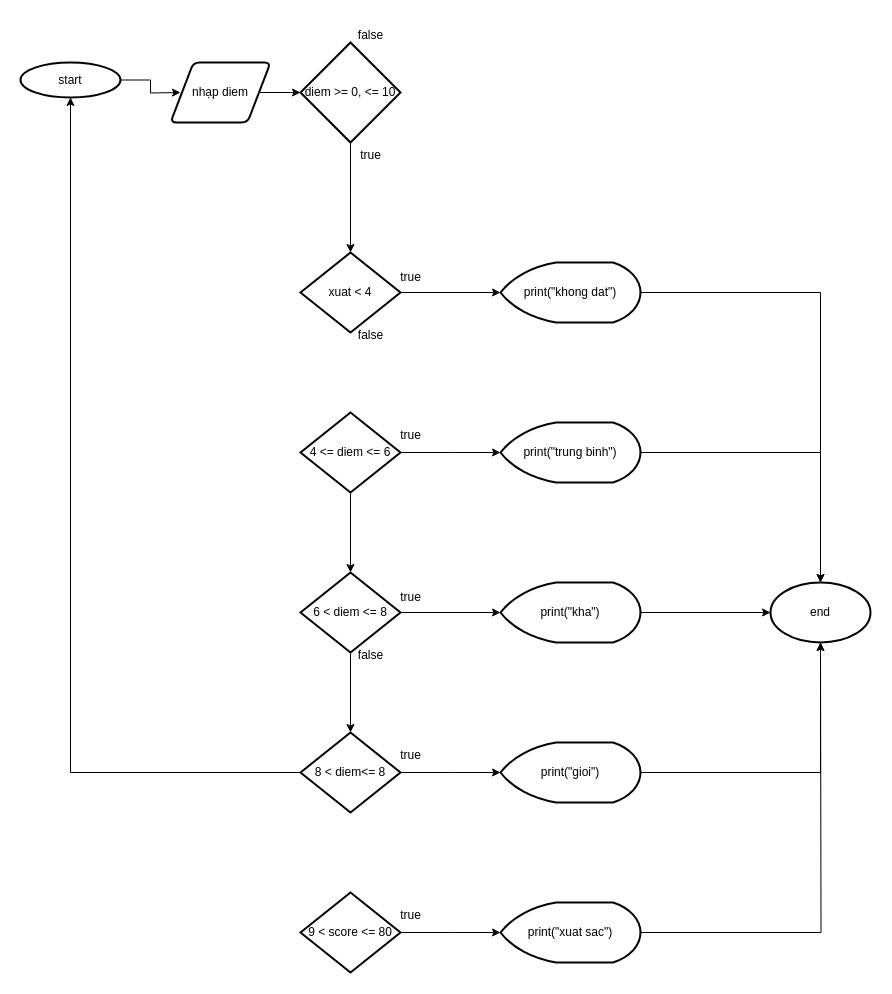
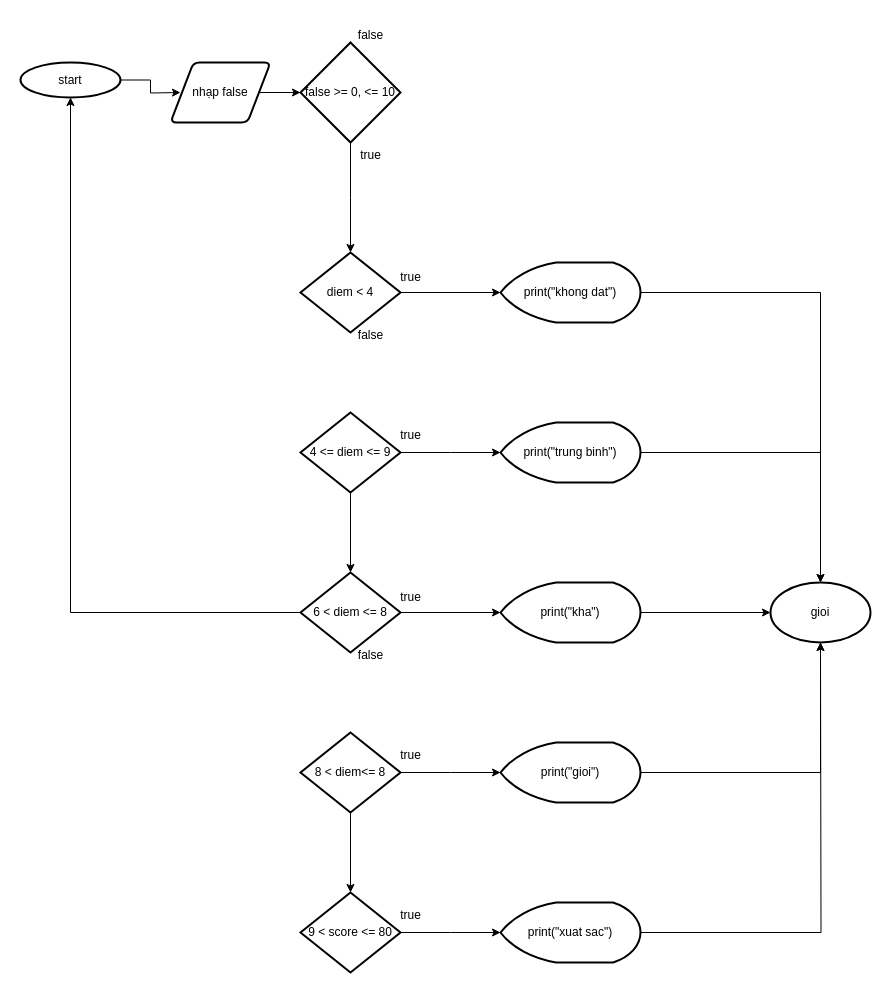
  <mxCell id="0" />
  <mxCell id="1" parent="0" />
  <mxCell id="2" style="edgeStyle=orthogonalEdgeStyle;rounded=0;orthogonalLoop=1;jettySize=auto;html=1;" parent="1" source="3" edge="1"><mxGeometry relative="1" as="geometry"><mxPoint x="180" y="92" as="targetPoint" /></mxGeometry></mxCell>
  <mxCell id="3" value="start" style="strokeWidth=2;html=1;shape=mxgraph.flowchart.start_1;whiteSpace=wrap;" parent="1" vertex="1"><mxGeometry x="20" y="62" width="100" height="35" as="geometry" /></mxCell>
  <mxCell id="4" style="edgeStyle=orthogonalEdgeStyle;rounded=0;orthogonalLoop=1;jettySize=auto;html=1;" parent="1" source="5" edge="1"><mxGeometry relative="1" as="geometry"><mxPoint x="300" y="92" as="targetPoint" /></mxGeometry></mxCell>
- <mxCell id="5" value="nhạp diem" style="shape=parallelogram;html=1;strokeWidth=2;perimeter=parallelogramPerimeter;whiteSpace=wrap;rounded=1;arcSize=12;size=0.23;" parent="1" vertex="1"><mxGeometry x="170" y="62" width="100" height="60" as="geometry" /></mxCell>
+ <mxCell id="5" value="nhạp false" style="shape=parallelogram;html=1;strokeWidth=2;perimeter=parallelogramPerimeter;whiteSpace=wrap;rounded=1;arcSize=12;size=0.23;" parent="1" vertex="1"><mxGeometry x="170" y="62" width="100" height="60" as="geometry" /></mxCell>
  <mxCell id="6" style="edgeStyle=orthogonalEdgeStyle;rounded=0;orthogonalLoop=1;jettySize=auto;html=1;" parent="1" source="7" edge="1"><mxGeometry relative="1" as="geometry"><mxPoint x="350" y="252" as="targetPoint" /></mxGeometry></mxCell>
- <mxCell id="7" value="diem &amp;gt;= 0, &amp;lt;= 10" style="strokeWidth=2;html=1;shape=mxgraph.flowchart.decision;whiteSpace=wrap;" parent="1" vertex="1"><mxGeometry x="300" y="42" width="100" height="100" as="geometry" /></mxCell>
+ <mxCell id="7" value="false &amp;gt;= 0, &amp;lt;= 10" style="strokeWidth=2;html=1;shape=mxgraph.flowchart.decision;whiteSpace=wrap;" parent="1" vertex="1"><mxGeometry x="300" y="42" width="100" height="100" as="geometry" /></mxCell>
  <mxCell id="8" value="false" style="text;html=1;align=center;verticalAlign=middle;resizable=0;points=[];autosize=1;strokeColor=none;fillColor=none;" parent="1" vertex="1"><mxGeometry x="345" y="20" width="50" height="30" as="geometry" /></mxCell>
  <mxCell id="9" value="true" style="text;html=1;align=center;verticalAlign=middle;resizable=0;points=[];autosize=1;strokeColor=none;fillColor=none;" parent="1" vertex="1"><mxGeometry x="350" y="140" width="40" height="30" as="geometry" /></mxCell>
  <mxCell id="10" style="edgeStyle=orthogonalEdgeStyle;rounded=0;orthogonalLoop=1;jettySize=auto;html=1;" parent="1" source="11" edge="1"><mxGeometry relative="1" as="geometry"><mxPoint x="500" y="292" as="targetPoint" /><Array as="points"><mxPoint x="500" y="292" /></Array></mxGeometry></mxCell>
- <mxCell id="11" value="xuat &amp;lt; 4" style="strokeWidth=2;html=1;shape=mxgraph.flowchart.decision;whiteSpace=wrap;" parent="1" vertex="1"><mxGeometry x="300" y="252" width="100" height="80" as="geometry" /></mxCell>
+ <mxCell id="11" value="diem &amp;lt; 4" style="strokeWidth=2;html=1;shape=mxgraph.flowchart.decision;whiteSpace=wrap;" parent="1" vertex="1"><mxGeometry x="300" y="252" width="100" height="80" as="geometry" /></mxCell>
  <mxCell id="12" style="edgeStyle=orthogonalEdgeStyle;rounded=0;orthogonalLoop=1;jettySize=auto;html=1;exitX=0.5;exitY=1;exitDx=0;exitDy=0;exitPerimeter=0;" parent="1" source="11" target="11" edge="1"><mxGeometry relative="1" as="geometry" /></mxCell>
  <mxCell id="13" style="edgeStyle=orthogonalEdgeStyle;rounded=0;orthogonalLoop=1;jettySize=auto;html=1;" parent="1" source="14" edge="1"><mxGeometry relative="1" as="geometry"><mxPoint x="500" y="452" as="targetPoint" /></mxGeometry></mxCell>
- <mxCell id="14" value="4 &amp;lt;= diem &amp;lt;= 6" style="strokeWidth=2;html=1;shape=mxgraph.flowchart.decision;whiteSpace=wrap;" parent="1" vertex="1"><mxGeometry x="300" y="412" width="100" height="80" as="geometry" /></mxCell>
+ <mxCell id="14" value="4 &amp;lt;= diem &amp;lt;= 9" style="strokeWidth=2;html=1;shape=mxgraph.flowchart.decision;whiteSpace=wrap;" parent="1" vertex="1"><mxGeometry x="300" y="412" width="100" height="80" as="geometry" /></mxCell>
  <mxCell id="15" value="true" style="text;html=1;align=center;verticalAlign=middle;resizable=0;points=[];autosize=1;strokeColor=none;fillColor=none;" parent="1" vertex="1"><mxGeometry x="390" y="262" width="40" height="30" as="geometry" /></mxCell>
  <mxCell id="16" value="false" style="text;html=1;align=center;verticalAlign=middle;resizable=0;points=[];autosize=1;strokeColor=none;fillColor=none;" parent="1" vertex="1"><mxGeometry x="345" y="320" width="50" height="30" as="geometry" /></mxCell>
  <mxCell id="17" value="true" style="text;html=1;align=center;verticalAlign=middle;resizable=0;points=[];autosize=1;strokeColor=none;fillColor=none;" parent="1" vertex="1"><mxGeometry x="390" y="420" width="40" height="30" as="geometry" /></mxCell>
  <mxCell id="18" style="edgeStyle=orthogonalEdgeStyle;rounded=0;orthogonalLoop=1;jettySize=auto;html=1;" parent="1" source="19" edge="1"><mxGeometry relative="1" as="geometry"><mxPoint x="500" y="612" as="targetPoint" /><Array as="points"><mxPoint x="500" y="612" /></Array></mxGeometry></mxCell>
  <mxCell id="19" value="6 &amp;lt; diem &amp;lt;= 8" style="strokeWidth=2;html=1;shape=mxgraph.flowchart.decision;whiteSpace=wrap;" parent="1" vertex="1"><mxGeometry x="300" y="572" width="100" height="80" as="geometry" /></mxCell>
  <mxCell id="20" style="edgeStyle=orthogonalEdgeStyle;rounded=0;orthogonalLoop=1;jettySize=auto;html=1;exitX=0.5;exitY=1;exitDx=0;exitDy=0;exitPerimeter=0;" parent="1" source="19" target="19" edge="1"><mxGeometry relative="1" as="geometry" /></mxCell>
  <mxCell id="21" style="edgeStyle=orthogonalEdgeStyle;rounded=0;orthogonalLoop=1;jettySize=auto;html=1;" parent="1" source="22" edge="1"><mxGeometry relative="1" as="geometry"><mxPoint x="500" y="772" as="targetPoint" /></mxGeometry></mxCell>
  <mxCell id="22" value="8 &amp;lt; diem&amp;lt;= 8" style="strokeWidth=2;html=1;shape=mxgraph.flowchart.decision;whiteSpace=wrap;" parent="1" vertex="1"><mxGeometry x="300" y="732" width="100" height="80" as="geometry" /></mxCell>
  <mxCell id="23" value="true" style="text;html=1;align=center;verticalAlign=middle;resizable=0;points=[];autosize=1;strokeColor=none;fillColor=none;" parent="1" vertex="1"><mxGeometry x="390" y="582" width="40" height="30" as="geometry" /></mxCell>
  <mxCell id="24" value="false" style="text;html=1;align=center;verticalAlign=middle;resizable=0;points=[];autosize=1;strokeColor=none;fillColor=none;" parent="1" vertex="1"><mxGeometry x="345" y="640" width="50" height="30" as="geometry" /></mxCell>
- <mxCell id="25" style="edgeStyle=orthogonalEdgeStyle;rounded=0;orthogonalLoop=1;jettySize=auto;html=1;entryX=0.5;entryY=0;entryDx=0;entryDy=0;entryPerimeter=0;" parent="1" source="19" target="22" edge="1"><mxGeometry relative="1" as="geometry" /></mxCell>
+ <mxCell id="25" style="edgeStyle=orthogonalEdgeStyle;rounded=0;orthogonalLoop=1;jettySize=auto;html=1;" parent="1" source="19" target="3" edge="1"><mxGeometry relative="1" as="geometry" /></mxCell>
  <mxCell id="26" value="true" style="text;html=1;align=center;verticalAlign=middle;resizable=0;points=[];autosize=1;strokeColor=none;fillColor=none;" parent="1" vertex="1"><mxGeometry x="390" y="740" width="40" height="30" as="geometry" /></mxCell>
  <mxCell id="27" style="edgeStyle=orthogonalEdgeStyle;rounded=0;orthogonalLoop=1;jettySize=auto;html=1;entryX=0.5;entryY=0;entryDx=0;entryDy=0;entryPerimeter=0;" parent="1" source="14" target="19" edge="1"><mxGeometry relative="1" as="geometry" /></mxCell>
  <mxCell id="28" style="edgeStyle=orthogonalEdgeStyle;rounded=0;orthogonalLoop=1;jettySize=auto;html=1;" parent="1" source="29" edge="1"><mxGeometry relative="1" as="geometry"><mxPoint x="500" y="932" as="targetPoint" /></mxGeometry></mxCell>
  <mxCell id="29" value="9 &amp;lt; score &amp;lt;= 80" style="strokeWidth=2;html=1;shape=mxgraph.flowchart.decision;whiteSpace=wrap;" parent="1" vertex="1"><mxGeometry x="300" y="892" width="100" height="80" as="geometry" /></mxCell>
  <mxCell id="30" value="true" style="text;html=1;align=center;verticalAlign=middle;resizable=0;points=[];autosize=1;strokeColor=none;fillColor=none;" parent="1" vertex="1"><mxGeometry x="390" y="900" width="40" height="30" as="geometry" /></mxCell>
- <mxCell id="31" style="edgeStyle=orthogonalEdgeStyle;rounded=0;orthogonalLoop=1;jettySize=auto;html=1;" parent="1" source="22" target="3" edge="1"><mxGeometry relative="1" as="geometry" /></mxCell>
+ <mxCell id="31" style="edgeStyle=orthogonalEdgeStyle;rounded=0;orthogonalLoop=1;jettySize=auto;html=1;entryX=0.5;entryY=0;entryDx=0;entryDy=0;entryPerimeter=0;" parent="1" source="22" target="29" edge="1"><mxGeometry relative="1" as="geometry" /></mxCell>
  <mxCell id="32" style="edgeStyle=orthogonalEdgeStyle;rounded=0;orthogonalLoop=1;jettySize=auto;html=1;entryX=0.5;entryY=0;entryDx=0;entryDy=0;entryPerimeter=0;" parent="1" source="33" target="40" edge="1"><mxGeometry relative="1" as="geometry"><mxPoint x="820" y="292" as="targetPoint" /></mxGeometry></mxCell>
  <mxCell id="33" value="print(&quot;khong dat&quot;)" style="strokeWidth=2;html=1;shape=mxgraph.flowchart.display;whiteSpace=wrap;" parent="1" vertex="1"><mxGeometry x="500" y="262" width="140" height="60" as="geometry" /></mxCell>
  <mxCell id="34" style="edgeStyle=orthogonalEdgeStyle;rounded=0;orthogonalLoop=1;jettySize=auto;html=1;entryX=0.5;entryY=0;entryDx=0;entryDy=0;entryPerimeter=0;" parent="1" source="35" target="40" edge="1"><mxGeometry relative="1" as="geometry"><mxPoint x="820" y="452" as="targetPoint" /></mxGeometry></mxCell>
  <mxCell id="35" value="print(&quot;trung binh&quot;)" style="strokeWidth=2;html=1;shape=mxgraph.flowchart.display;whiteSpace=wrap;" parent="1" vertex="1"><mxGeometry x="500" y="422" width="140" height="60" as="geometry" /></mxCell>
  <mxCell id="36" value="print(&quot;kha&quot;)" style="strokeWidth=2;html=1;shape=mxgraph.flowchart.display;whiteSpace=wrap;" parent="1" vertex="1"><mxGeometry x="500" y="582" width="140" height="60" as="geometry" /></mxCell>
  <mxCell id="37" value="print(&quot;gioi&quot;)" style="strokeWidth=2;html=1;shape=mxgraph.flowchart.display;whiteSpace=wrap;" parent="1" vertex="1"><mxGeometry x="500" y="742" width="140" height="60" as="geometry" /></mxCell>
  <mxCell id="38" style="edgeStyle=orthogonalEdgeStyle;rounded=0;orthogonalLoop=1;jettySize=auto;html=1;" parent="1" source="39" edge="1"><mxGeometry relative="1" as="geometry"><mxPoint x="820" y="642" as="targetPoint" /></mxGeometry></mxCell>
  <mxCell id="39" value="print(&quot;xuat sac&quot;)" style="strokeWidth=2;html=1;shape=mxgraph.flowchart.display;whiteSpace=wrap;" parent="1" vertex="1"><mxGeometry x="500" y="902" width="140" height="60" as="geometry" /></mxCell>
- <mxCell id="40" value="end" style="strokeWidth=2;html=1;shape=mxgraph.flowchart.start_1;whiteSpace=wrap;" parent="1" vertex="1"><mxGeometry x="770" y="582" width="100" height="60" as="geometry" /></mxCell>
+ <mxCell id="40" value="gioi" style="strokeWidth=2;html=1;shape=mxgraph.flowchart.start_1;whiteSpace=wrap;" parent="1" vertex="1"><mxGeometry x="770" y="582" width="100" height="60" as="geometry" /></mxCell>
  <mxCell id="41" style="edgeStyle=orthogonalEdgeStyle;rounded=0;orthogonalLoop=1;jettySize=auto;html=1;entryX=0;entryY=0.5;entryDx=0;entryDy=0;entryPerimeter=0;" parent="1" source="36" target="40" edge="1"><mxGeometry relative="1" as="geometry" /></mxCell>
  <mxCell id="42" style="edgeStyle=orthogonalEdgeStyle;rounded=0;orthogonalLoop=1;jettySize=auto;html=1;entryX=0.5;entryY=1;entryDx=0;entryDy=0;entryPerimeter=0;" parent="1" source="37" target="40" edge="1"><mxGeometry relative="1" as="geometry" /></mxCell>
